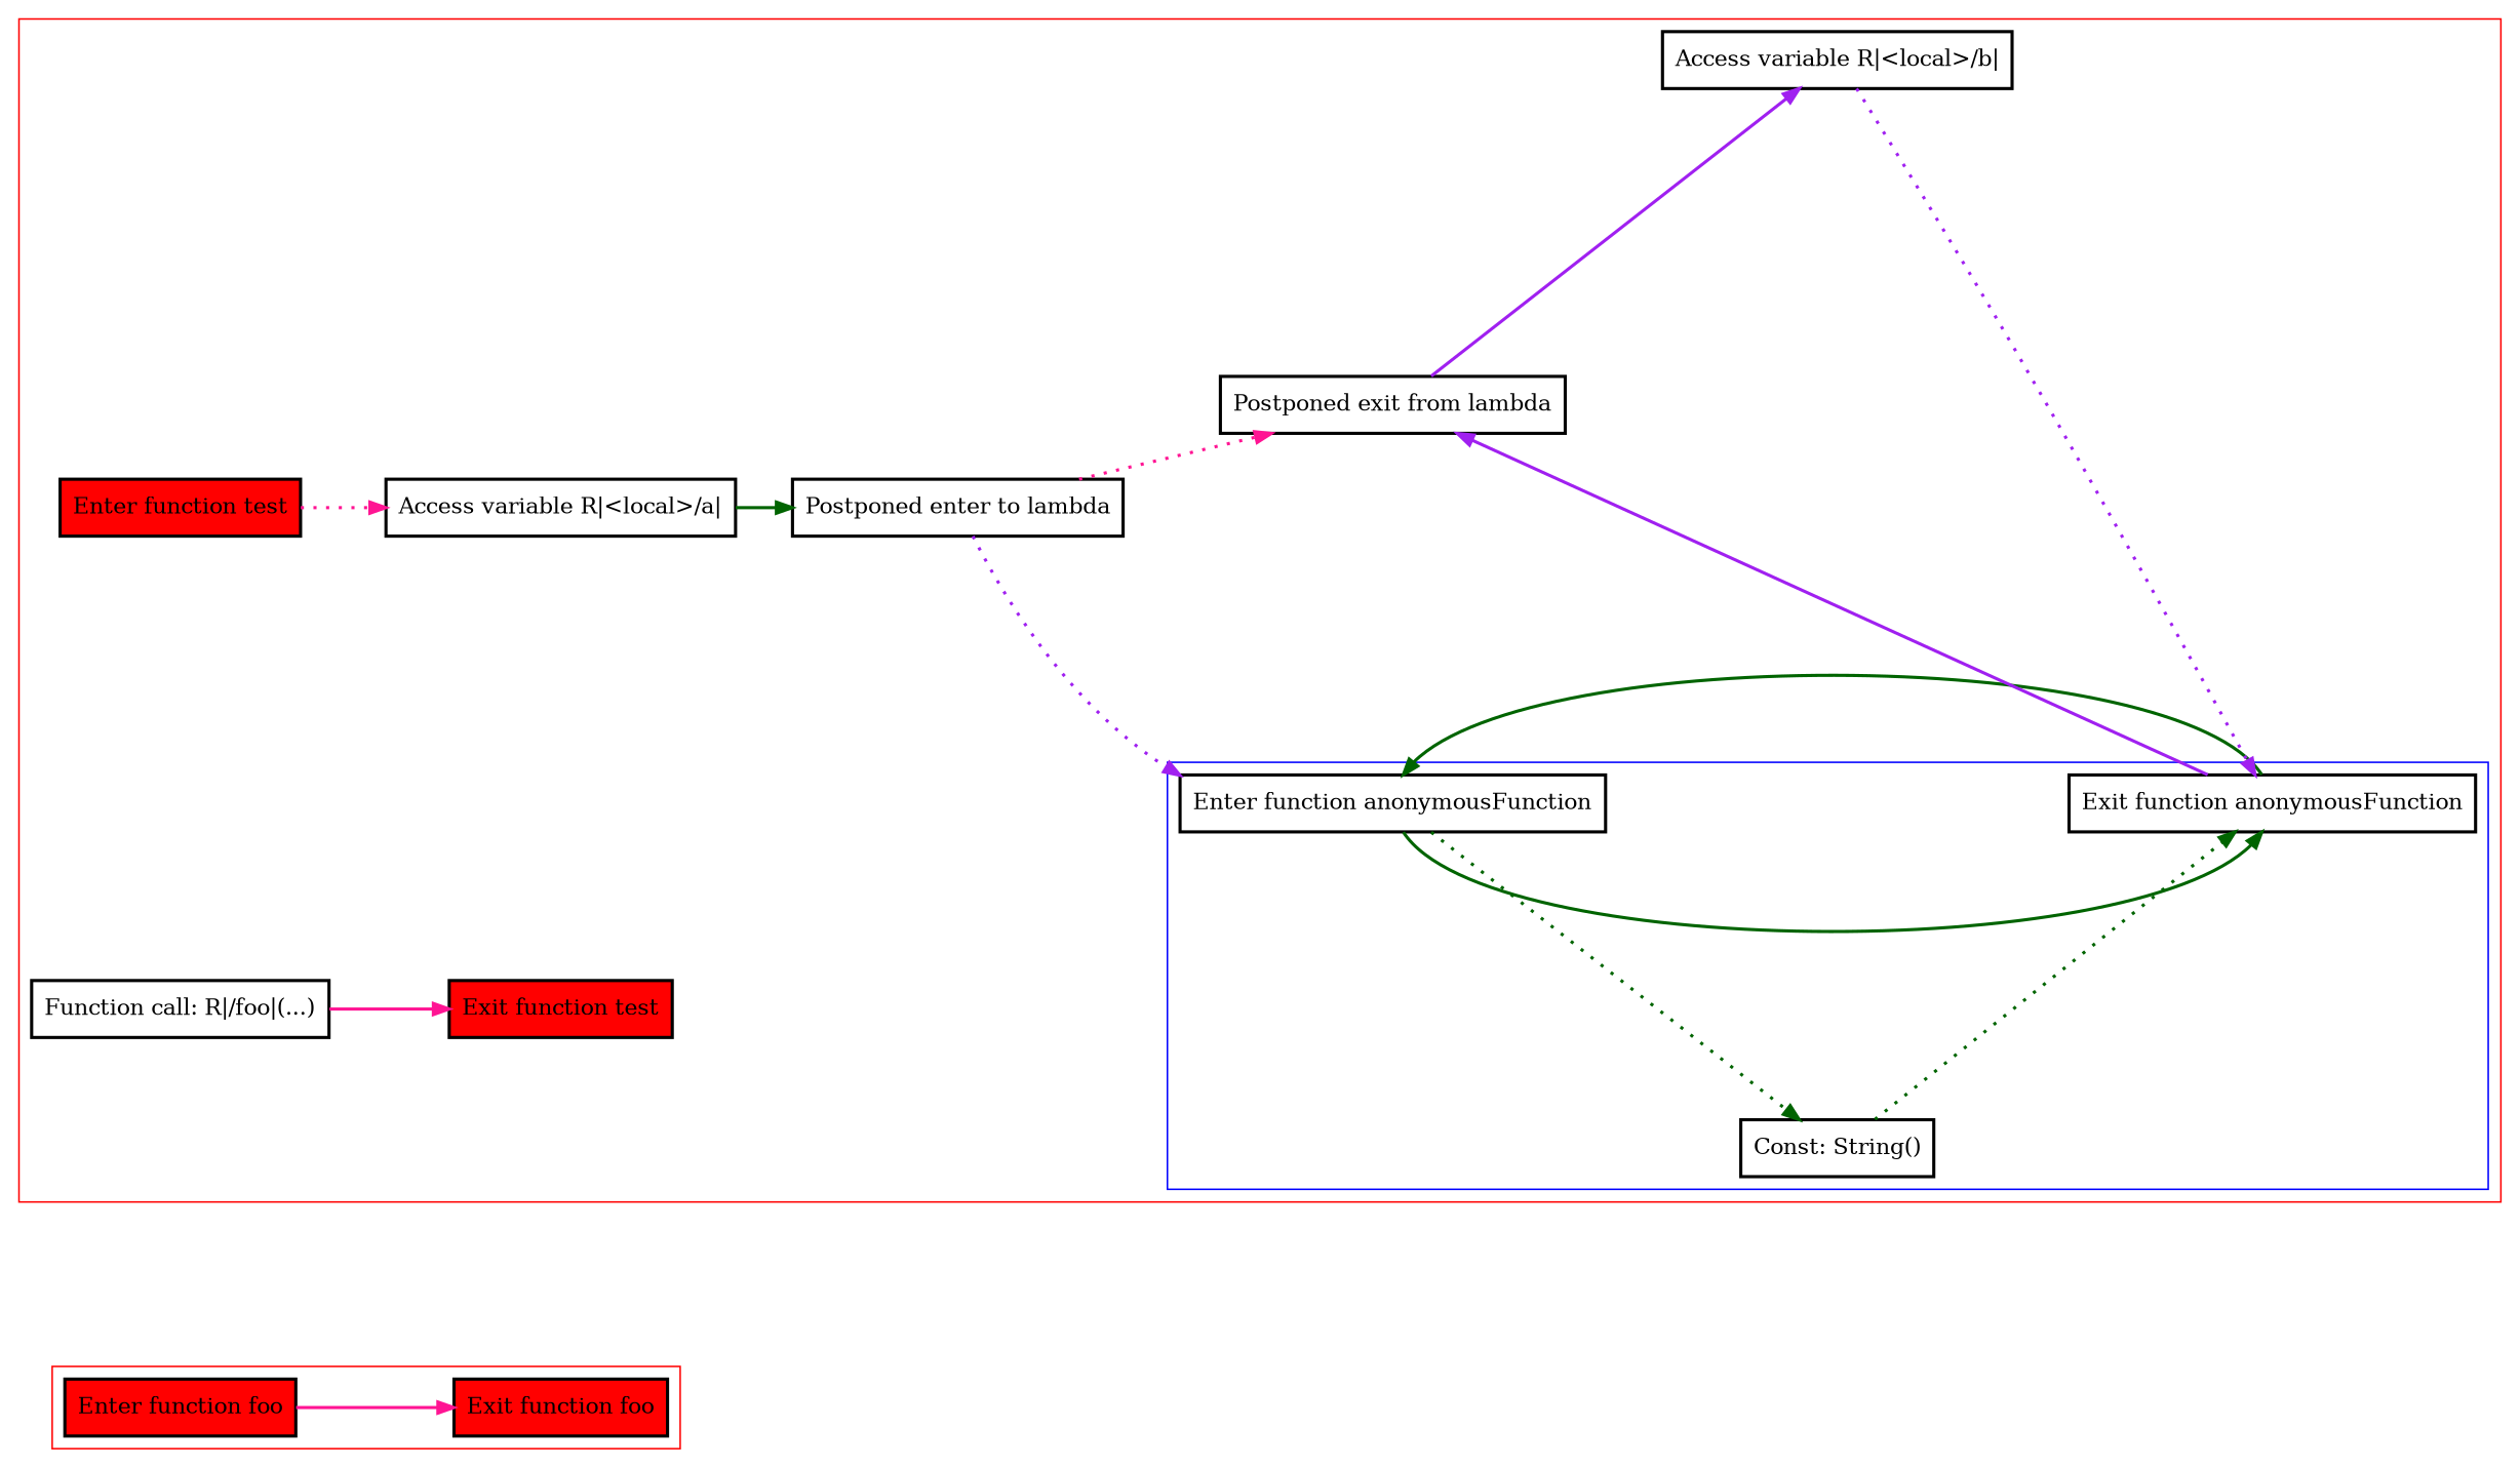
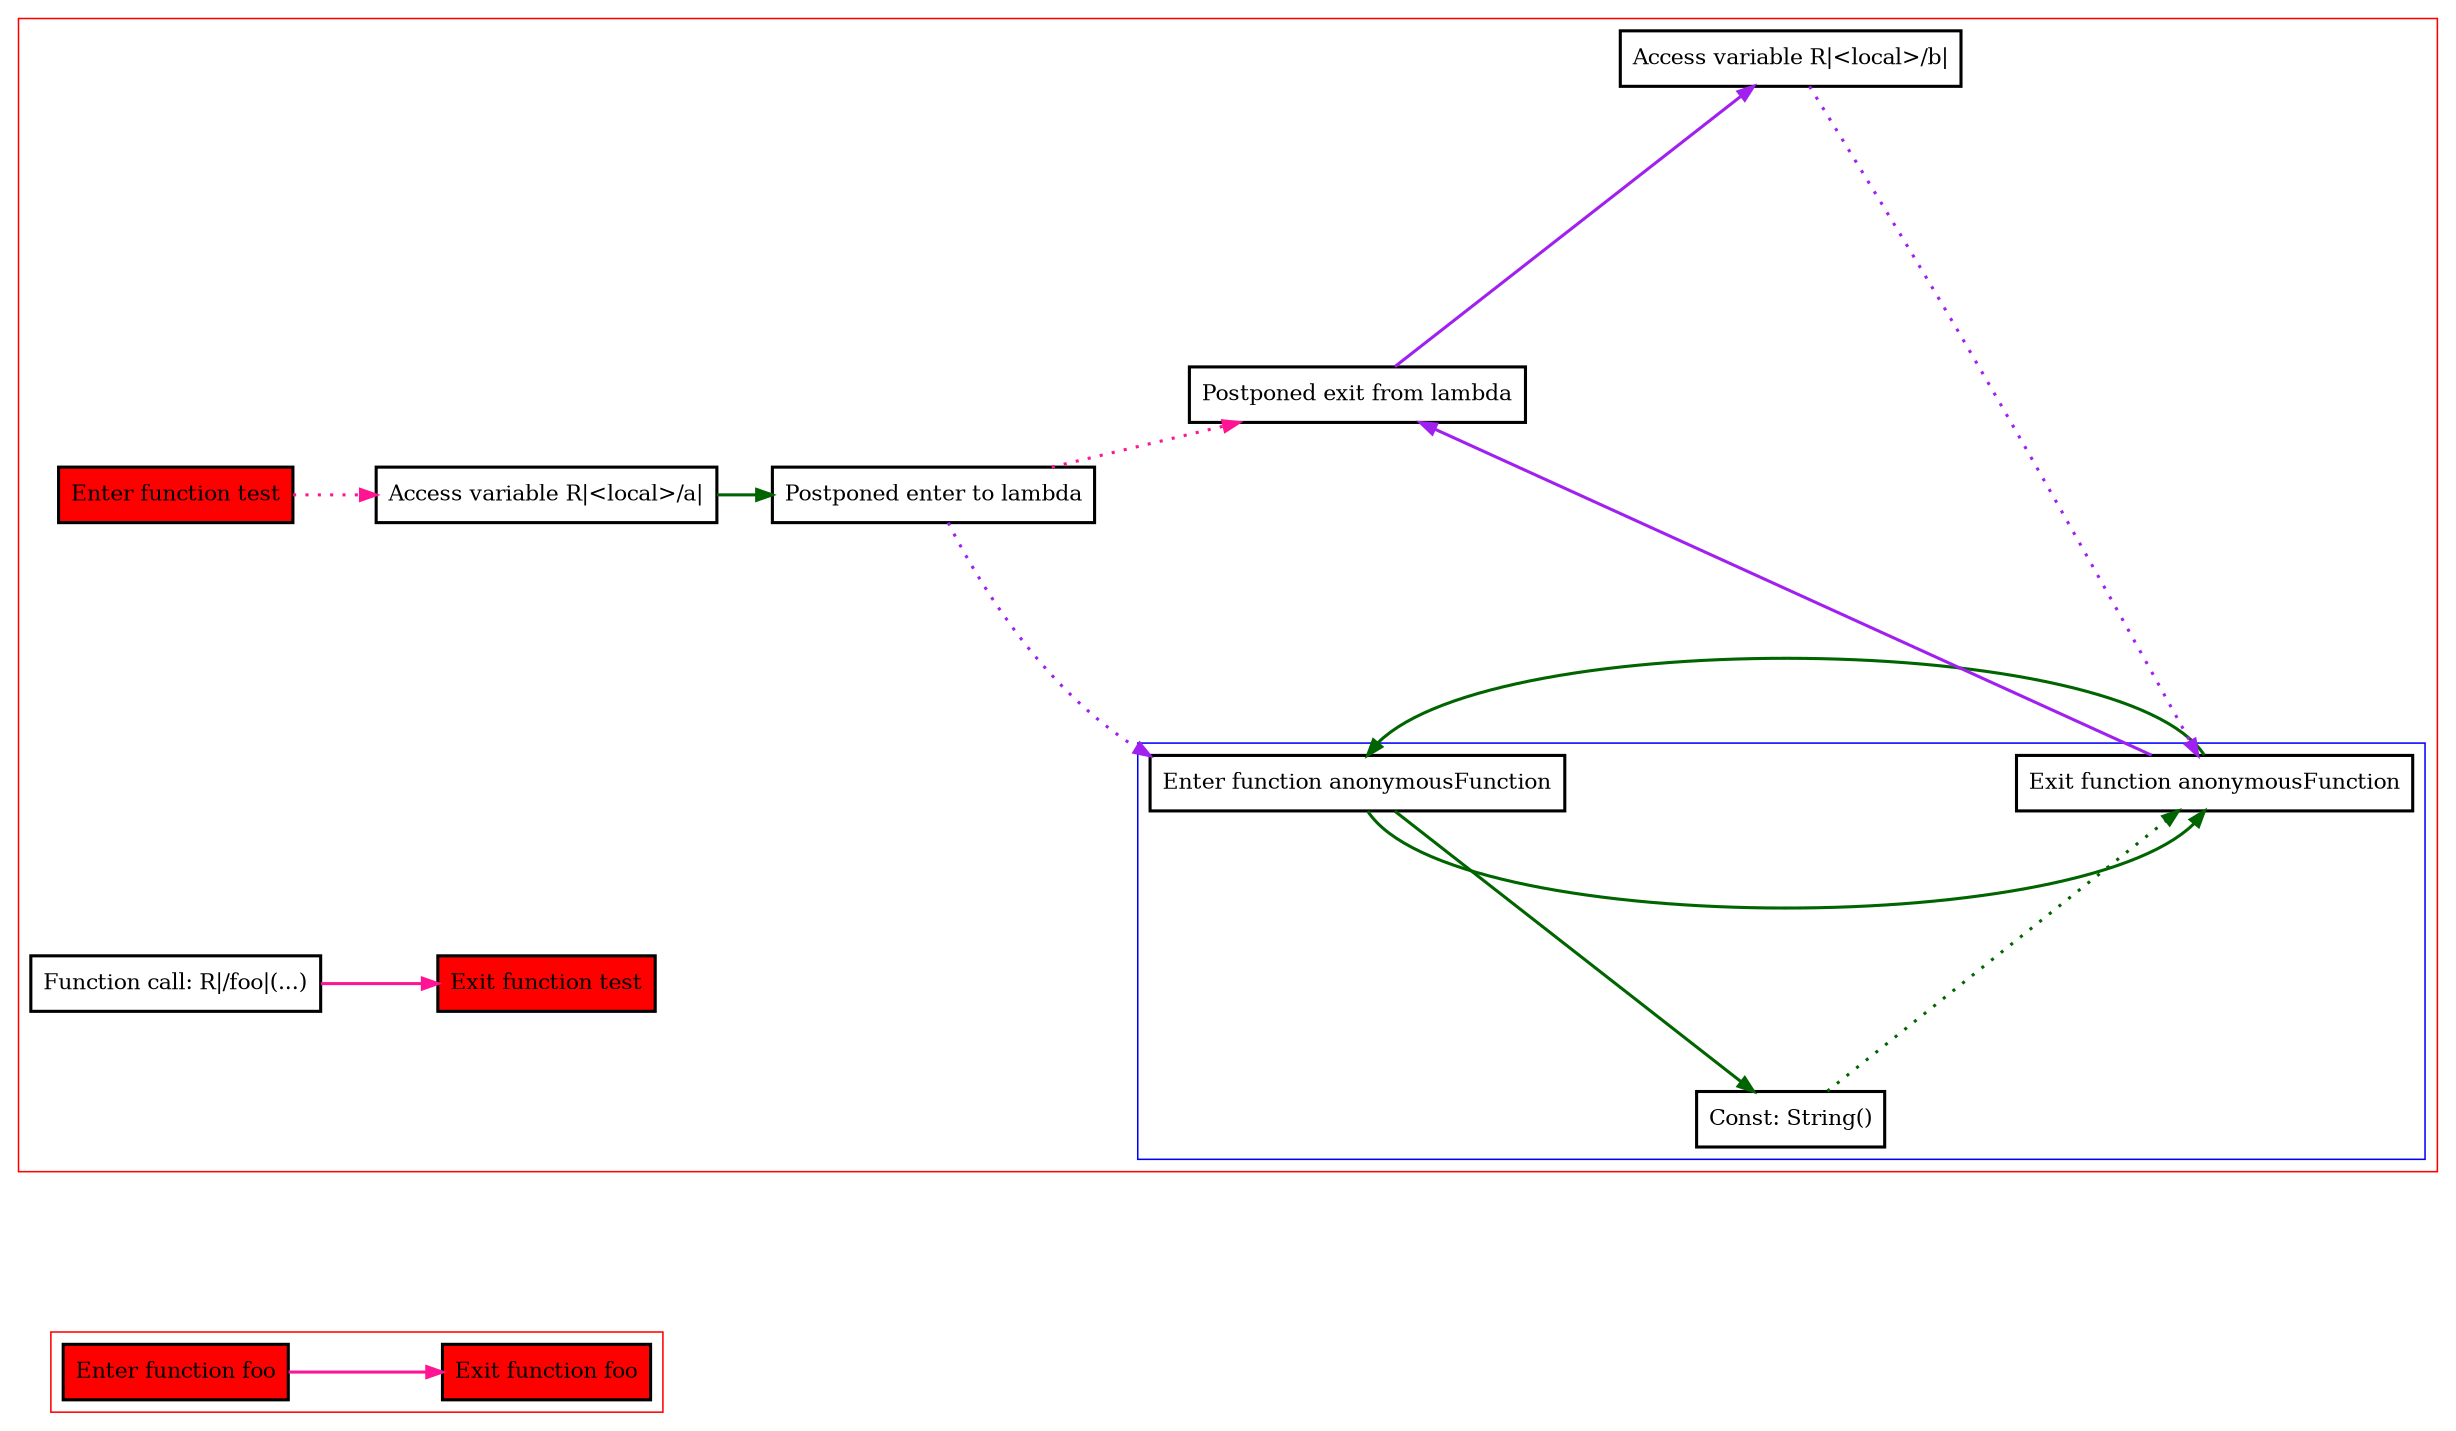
  digraph {
    nodesep=3
    rankdir=LR
    node [penwidth=2 shape=box]
    edge [color=darkgreen penwidth=2 style=solid]
    n1 [fillcolor=red label="Enter function foo" style=filled]
    n2 [fillcolor=red label="Exit function foo" style=filled]
    n3 [label="Enter function anonymousFunction"]
    n4 [label="Const: String()"]
    n5 [label="Exit function anonymousFunction"]
    n6 [fillcolor=red label="Enter function test" style=filled]
    n7 [label="Access variable R|<local>/a|"]
    n8 [label="Postponed enter to lambda"]
    n9 [label="Postponed exit from lambda"]
    n10 [label="Access variable R|<local>/b|"]
    n11 [label="Function call: R|/foo|(...)"]
    n12 [fillcolor=red label="Exit function test" style=filled]
    subgraph cluster_1 {
      color=red
      n1
      n2
    }
    subgraph cluster_2 {
      color=red
      n6
      n7
      n8
      n9
      n10
      n11
      n12
      subgraph cluster_3 {
        color=blue
        n3
        n4
        n5
      }
    }
    n1 -> n2 [color=deeppink]
-   n3 -> n4 [style=dotted]
+   n3 -> n4 [style=bold]
    n3 -> n5
    n4 -> n5 [style=dotted]
    n5 -> n3
    n5 -> n9 [color=purple style=bold]
    n6 -> n7 [color=deeppink style=dotted]
    n7 -> n8
    n8 -> n3 [color=purple style=dotted]
    n8 -> n9 [color=deeppink style=dotted]
    n9 -> n10 [color=purple]
    n10 -> n5 [color=purple style=dotted]
    n11 -> n12 [color=deeppink style=bold]
  }
